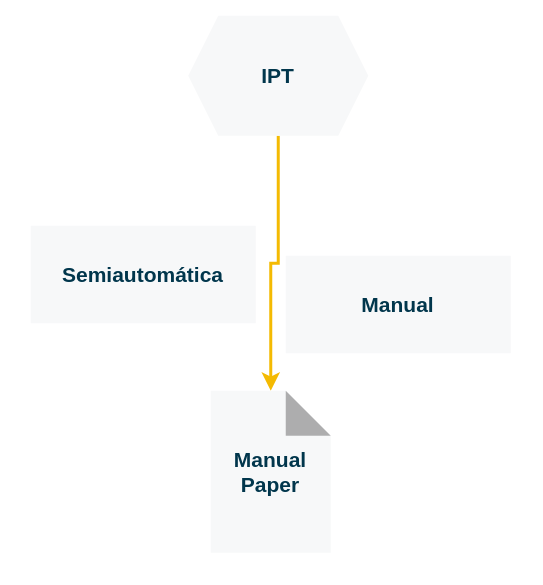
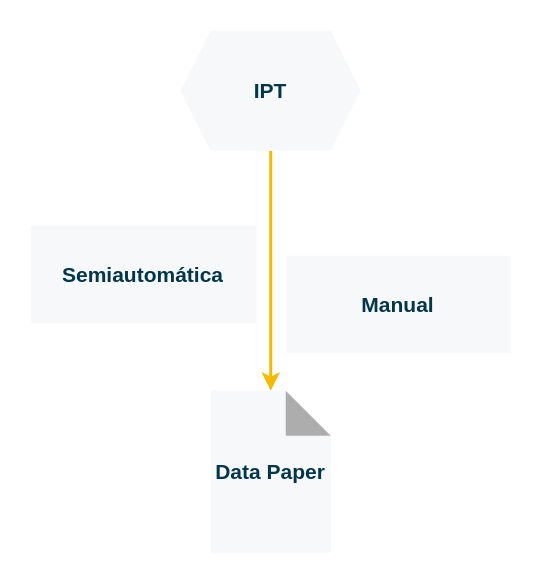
  <mxCell id="0" />
  <mxCell id="1" parent="0" />
  <mxCell id="2" style="edgeStyle=orthogonalEdgeStyle;rounded=0;orthogonalLoop=1;jettySize=auto;html=1;exitX=0.5;exitY=1;exitDx=0;exitDy=0;strokeWidth=2;strokeColor=#F4BA02;" edge="1" parent="1" source="3" target="5"><mxGeometry relative="1" as="geometry" /></mxCell>
- <mxCell id="3" value="IPT" style="shape=hexagon;perimeter=hexagonPerimeter2;whiteSpace=wrap;html=1;fixedSize=1;fillColor=#F7F8F9;fontColor=#01364C;strokeColor=none;fontStyle=1;fontSize=14;" parent="1" vertex="1"><mxGeometry x="125" y="10" width="120" height="80" as="geometry" /></mxCell>
+ <mxCell id="3" value="IPT" style="shape=hexagon;perimeter=hexagonPerimeter2;whiteSpace=wrap;html=1;fixedSize=1;fillColor=#F7F8F9;fontColor=#01364C;strokeColor=none;fontStyle=1;fontSize=14;" parent="1" vertex="1"><mxGeometry x="120" y="20" width="120" height="80" as="geometry" /></mxCell>
  <mxCell id="4" value="Semiautomática" style="whiteSpace=wrap;html=1;fontSize=14;fixedSize=1;fillColor=#F7F8F9;fontColor=#01364C;strokeColor=none;fontStyle=1;fontSize=14;" vertex="1" parent="1"><mxGeometry x="20" y="150" width="150" height="65" as="geometry" /></mxCell>
- <mxCell id="5" value="Manual Paper" style="shape=note;whiteSpace=wrap;html=1;backgroundOutline=1;darkOpacity=0.3;fixedSize=1;fillColor=#F7F8F9;fontColor=#01364C;strokeColor=none;fontStyle=1;fontSize=14;" vertex="1" parent="1"><mxGeometry x="140" y="260" width="80" height="108" as="geometry" /></mxCell>
+ <mxCell id="5" value="Data Paper" style="shape=note;whiteSpace=wrap;html=1;backgroundOutline=1;darkOpacity=0.3;fixedSize=1;fillColor=#F7F8F9;fontColor=#01364C;strokeColor=none;fontStyle=1;fontSize=14;" vertex="1" parent="1"><mxGeometry x="140" y="260" width="80" height="108" as="geometry" /></mxCell>
  <mxCell id="6" value="Manual" style="whiteSpace=wrap;html=1;fontSize=14;fixedSize=1;fillColor=#F7F8F9;fontColor=#01364C;strokeColor=none;fontStyle=1;fontSize=14;" vertex="1" parent="1"><mxGeometry x="190" y="170" width="150" height="65" as="geometry" /></mxCell>
